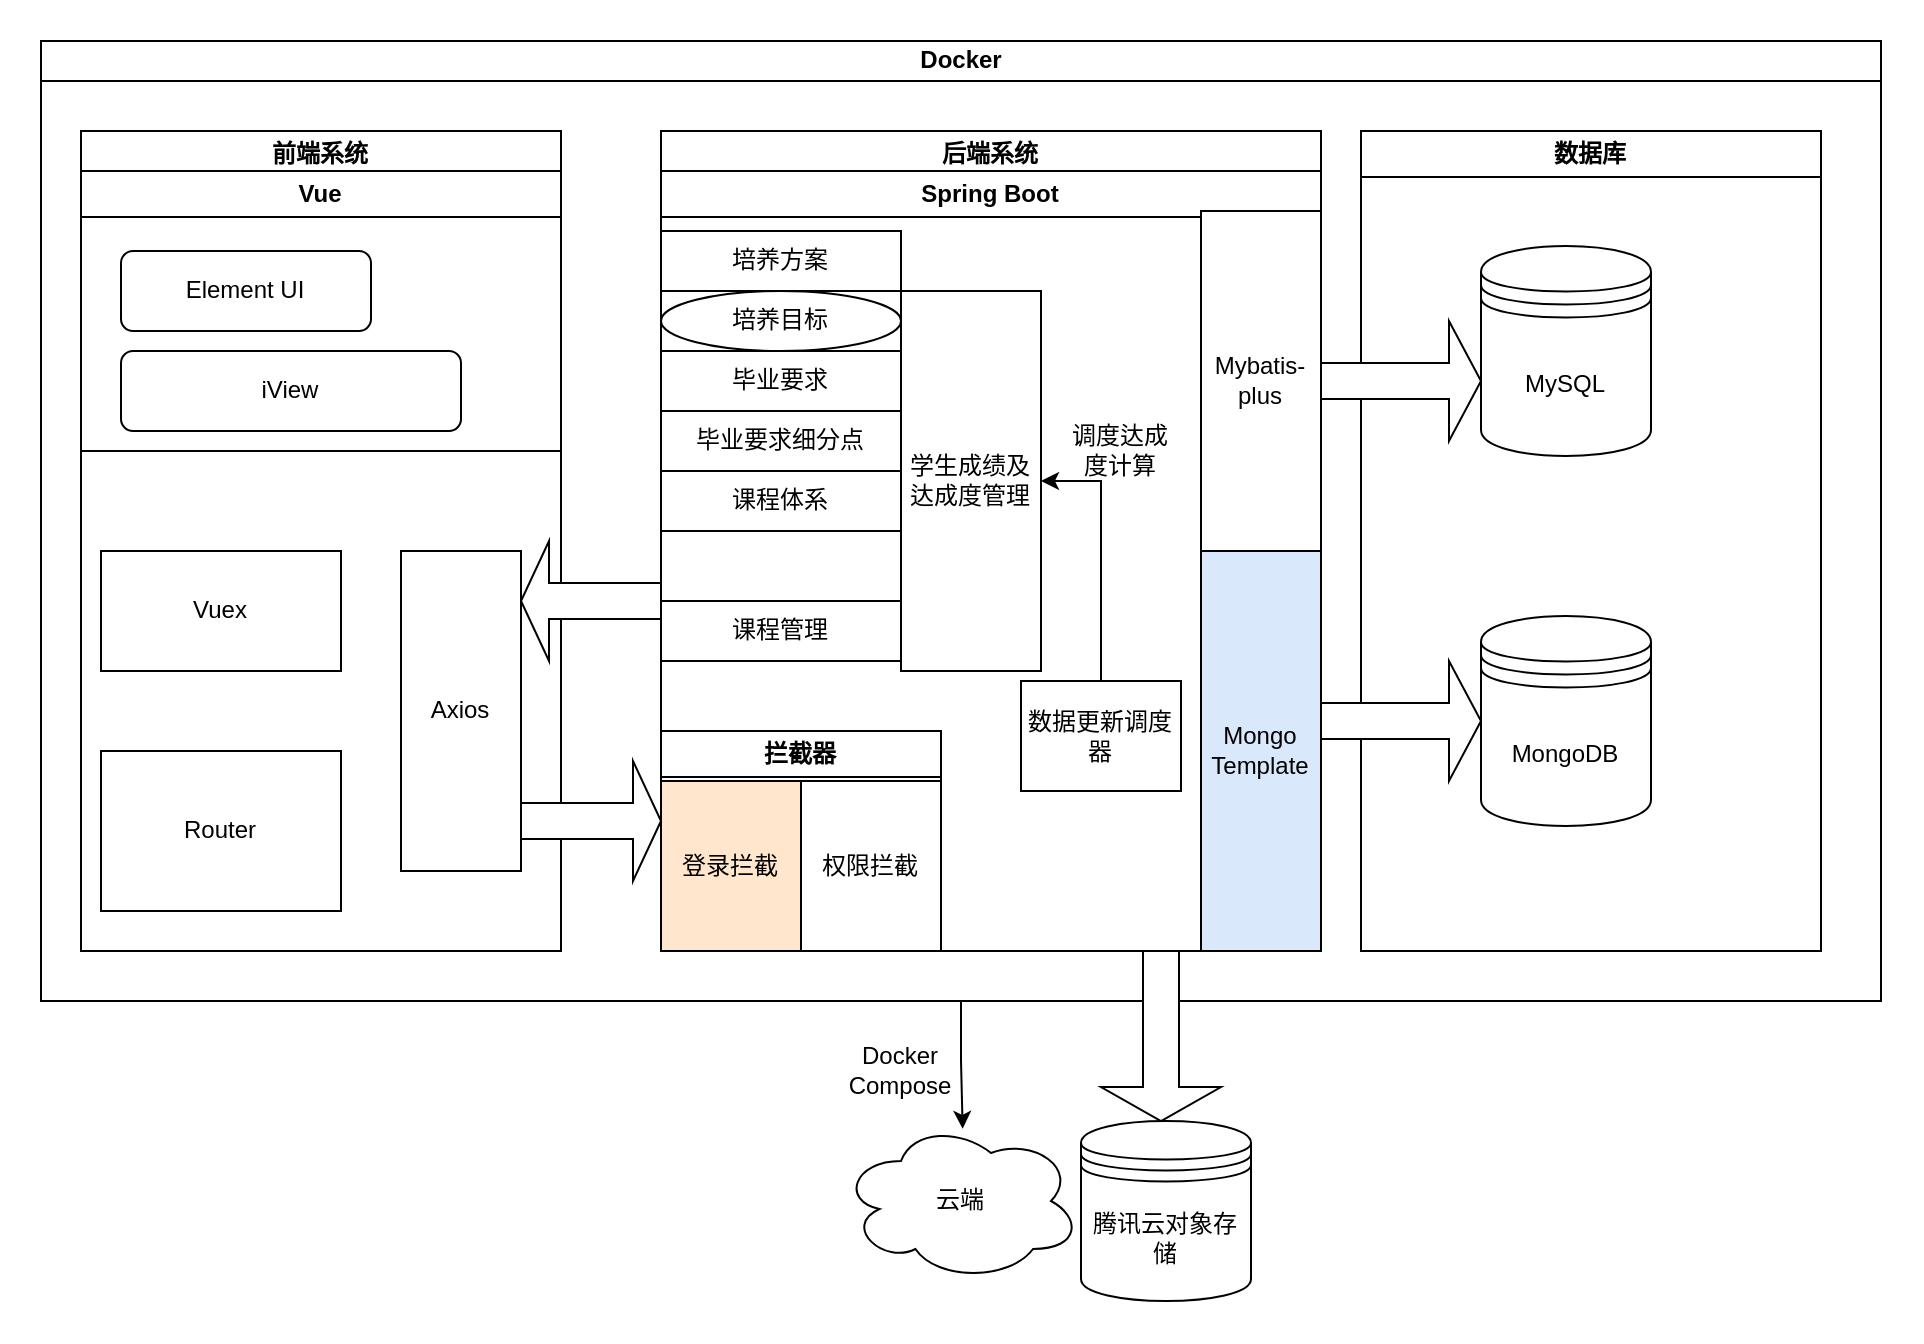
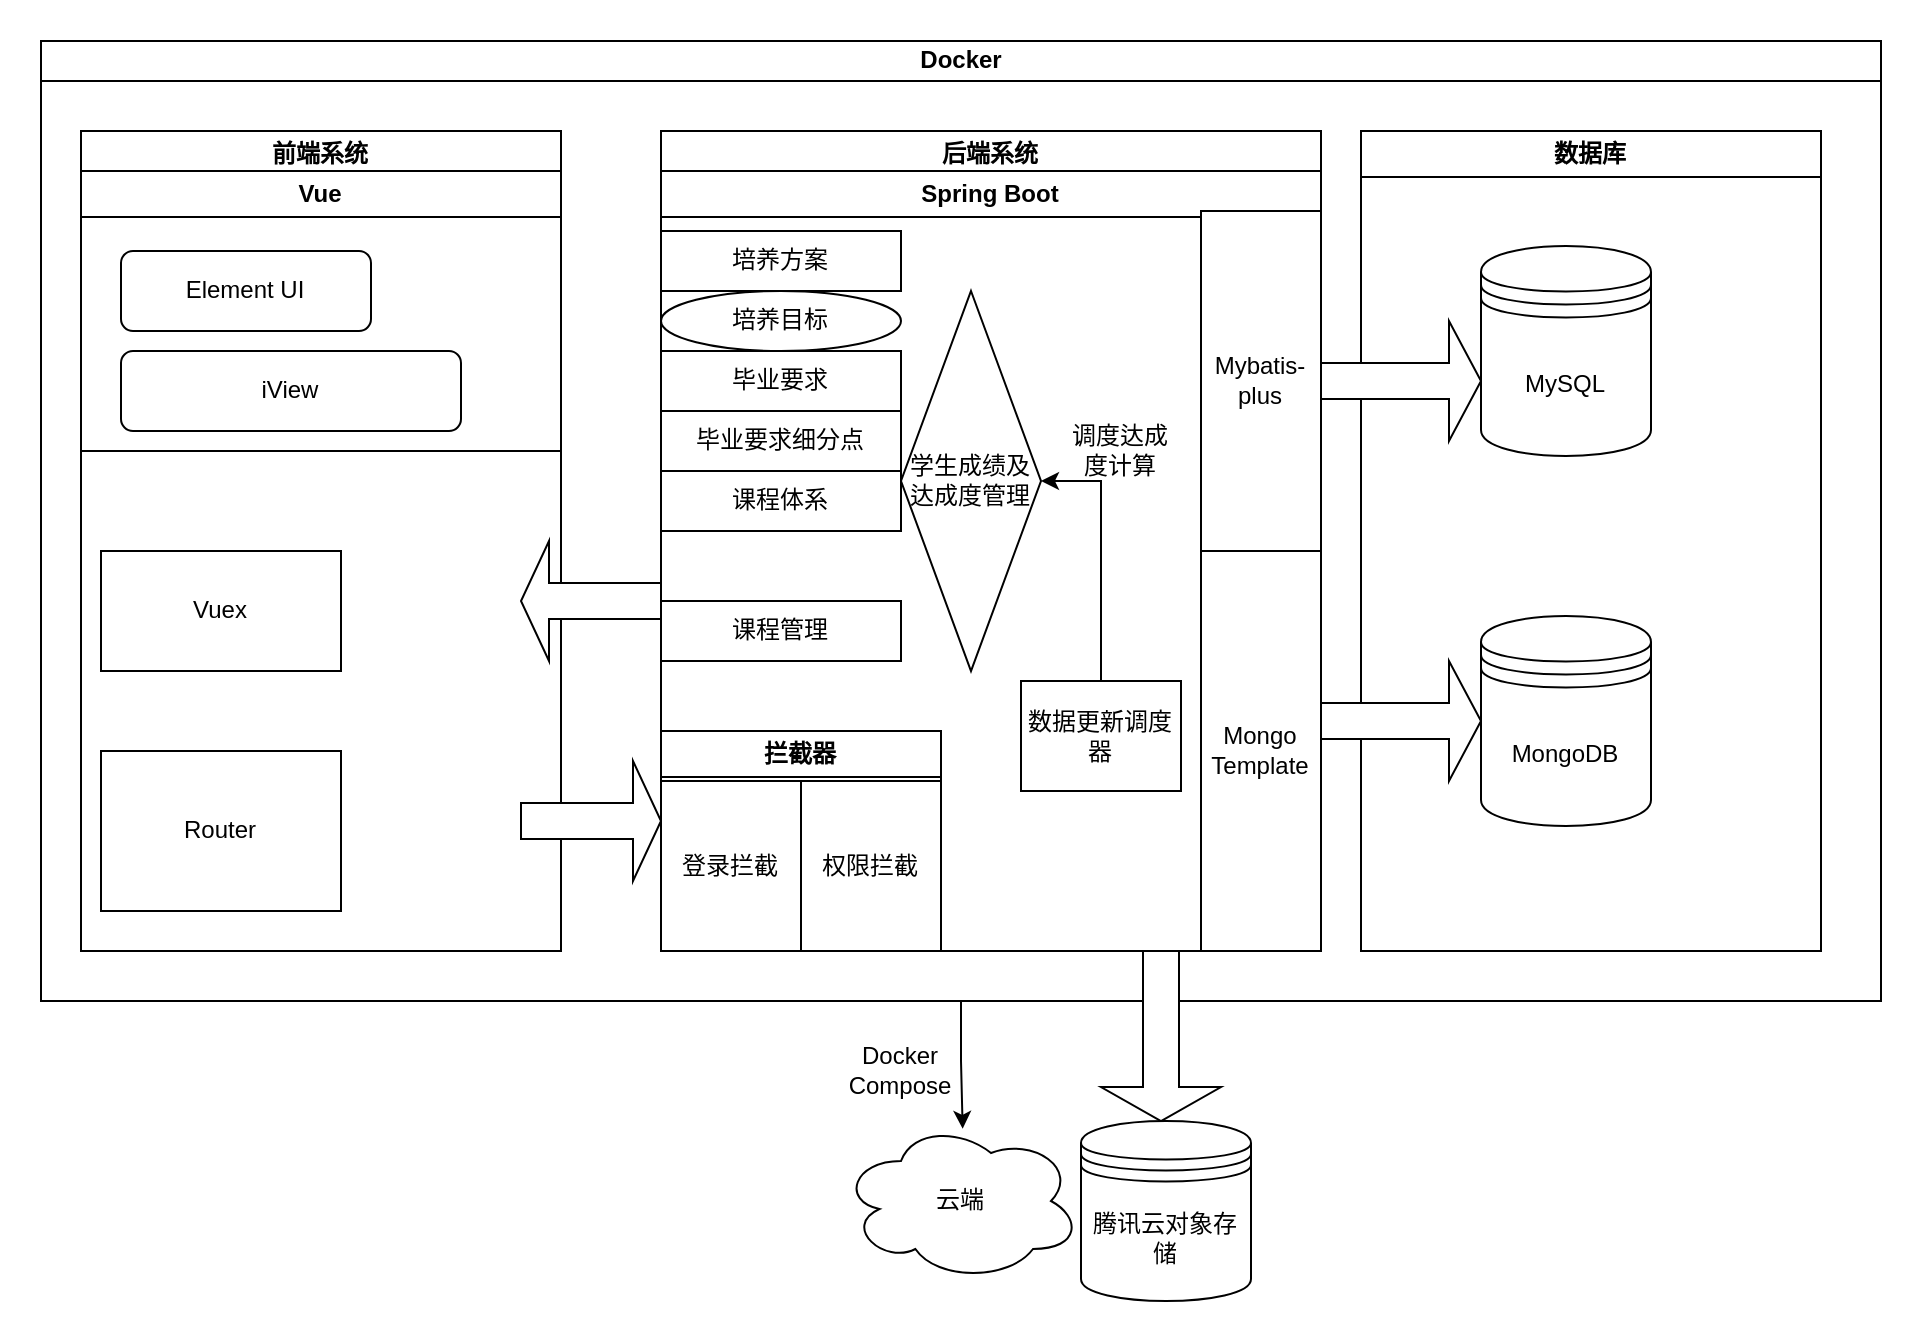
  <mxCell id="0" />
  <mxCell id="1" parent="0" />
  <mxCell id="2" style="edgeStyle=orthogonalEdgeStyle;rounded=0;orthogonalLoop=1;jettySize=auto;html=1;exitX=0.5;exitY=1;exitDx=0;exitDy=0;entryX=0.507;entryY=0.049;entryDx=0;entryDy=0;entryPerimeter=0;" edge="1" parent="1" source="3" target="38"><mxGeometry relative="1" as="geometry" /></mxCell>
  <mxCell id="3" value="Docker" style="swimlane;html=1;startSize=20;horizontal=1;containerType=tree;glass=0;" parent="1" vertex="1"><mxGeometry x="20" y="20" width="920" height="480" as="geometry" /></mxCell>
  <mxCell id="4" value="前端系统" style="swimlane;whiteSpace=wrap;html=1;" parent="3" vertex="1"><mxGeometry x="20" y="45" width="240" height="410" as="geometry" /></mxCell>
  <mxCell id="5" value="Vue" style="swimlane;whiteSpace=wrap;html=1;" parent="4" vertex="1"><mxGeometry y="20" width="240" height="390" as="geometry" /></mxCell>
  <mxCell id="6" value="" style="shape=crossbar;whiteSpace=wrap;html=1;rounded=1;" parent="5" vertex="1"><mxGeometry y="130" width="240" height="20" as="geometry" /></mxCell>
  <mxCell id="7" value="Element UI" style="rounded=1;whiteSpace=wrap;html=1;" parent="5" vertex="1"><mxGeometry x="20" y="40" width="125" height="40" as="geometry" /></mxCell>
  <mxCell id="8" value="iView" style="rounded=1;whiteSpace=wrap;html=1;" parent="5" vertex="1"><mxGeometry x="20" y="90" width="170" height="40" as="geometry" /></mxCell>
  <mxCell id="9" value="Vuex" style="rounded=0;whiteSpace=wrap;html=1;" parent="5" vertex="1"><mxGeometry x="10" y="190" width="120" height="60" as="geometry" /></mxCell>
  <mxCell id="10" value="Router" style="rounded=0;whiteSpace=wrap;html=1;" parent="5" vertex="1"><mxGeometry x="10" y="290" width="120" height="80" as="geometry" /></mxCell>
- <mxCell id="11" value="Axios" style="rounded=0;whiteSpace=wrap;html=1;" parent="5" vertex="1"><mxGeometry x="160" y="190" width="60" height="160" as="geometry" /></mxCell>
  <mxCell id="12" value="后端系统" style="swimlane;whiteSpace=wrap;html=1;" parent="3" vertex="1"><mxGeometry x="310" y="45" width="330" height="410" as="geometry" /></mxCell>
  <mxCell id="13" value="Spring Boot" style="swimlane;whiteSpace=wrap;html=1;" parent="12" vertex="1"><mxGeometry y="20" width="330" height="390" as="geometry" /></mxCell>
  <mxCell id="14" value="拦截器" style="swimlane;whiteSpace=wrap;html=1;" parent="13" vertex="1"><mxGeometry y="280" width="140" height="110" as="geometry" /></mxCell>
- <mxCell id="15" value="登录拦截" style="rounded=0;whiteSpace=wrap;html=1;fillColor=#ffe6cc;" vertex="1" parent="14"><mxGeometry y="25" width="70" height="85" as="geometry" /></mxCell>
+ <mxCell id="15" value="登录拦截" style="rounded=0;whiteSpace=wrap;html=1;" vertex="1" parent="14"><mxGeometry y="25" width="70" height="85" as="geometry" /></mxCell>
  <mxCell id="16" value="权限拦截" style="rounded=0;whiteSpace=wrap;html=1;" vertex="1" parent="14"><mxGeometry x="70" y="25" width="70" height="85" as="geometry" /></mxCell>
  <mxCell id="17" value="培养方案" style="rounded=0;whiteSpace=wrap;html=1;" vertex="1" parent="13"><mxGeometry y="30" width="120" height="30" as="geometry" /></mxCell>
  <mxCell id="18" value="培养目标" style="ellipse;whiteSpace=wrap;html=1;" vertex="1" parent="13"><mxGeometry y="60" width="120" height="30" as="geometry" /></mxCell>
  <mxCell id="19" value="毕业要求" style="rounded=0;whiteSpace=wrap;html=1;" vertex="1" parent="13"><mxGeometry y="90" width="120" height="30" as="geometry" /></mxCell>
  <mxCell id="20" value="毕业要求细分点" style="rounded=0;whiteSpace=wrap;html=1;" vertex="1" parent="13"><mxGeometry y="120" width="120" height="30" as="geometry" /></mxCell>
  <mxCell id="21" value="课程体系" style="rounded=0;whiteSpace=wrap;html=1;" vertex="1" parent="13"><mxGeometry y="150" width="120" height="30" as="geometry" /></mxCell>
  <mxCell id="22" value="课程管理" style="rounded=0;whiteSpace=wrap;html=1;" vertex="1" parent="13"><mxGeometry y="215" width="120" height="30" as="geometry" /></mxCell>
  <mxCell id="23" value="数据更新调度器" style="rounded=0;whiteSpace=wrap;html=1;" vertex="1" parent="13"><mxGeometry x="180" y="255" width="80" height="55" as="geometry" /></mxCell>
  <mxCell id="24" value="调度达成度计算" style="text;html=1;strokeColor=none;fillColor=none;align=center;verticalAlign=middle;whiteSpace=wrap;rounded=0;" vertex="1" parent="13"><mxGeometry x="200" y="125" width="60" height="30" as="geometry" /></mxCell>
  <mxCell id="25" value="Mybatis-plus" style="rounded=0;whiteSpace=wrap;html=1;" vertex="1" parent="13"><mxGeometry x="270" y="20" width="60" height="170" as="geometry" /></mxCell>
- <mxCell id="26" value="Mongo&lt;br&gt;Template" style="rounded=0;whiteSpace=wrap;html=1;fillColor=#dae8fc;" vertex="1" parent="13"><mxGeometry x="270" y="190" width="60" height="200" as="geometry" /></mxCell>
- <mxCell id="27" value="学生成绩及达成度管理" style="rounded=0;whiteSpace=wrap;html=1;" vertex="1" parent="13"><mxGeometry x="120" y="60" width="70" height="190" as="geometry" /></mxCell>
+ <mxCell id="26" value="Mongo&lt;br&gt;Template" style="rounded=0;whiteSpace=wrap;html=1;" vertex="1" parent="13"><mxGeometry x="270" y="190" width="60" height="200" as="geometry" /></mxCell>
+ <mxCell id="27" value="学生成绩及达成度管理" style="rhombus;whiteSpace=wrap;html=1;" vertex="1" parent="13"><mxGeometry x="120" y="60" width="70" height="190" as="geometry" /></mxCell>
  <mxCell id="28" style="edgeStyle=orthogonalEdgeStyle;rounded=0;orthogonalLoop=1;jettySize=auto;html=1;exitX=0.5;exitY=0;exitDx=0;exitDy=0;entryX=1;entryY=0.5;entryDx=0;entryDy=0;" edge="1" parent="13" source="23" target="27"><mxGeometry relative="1" as="geometry"><mxPoint x="255" y="185" as="sourcePoint" /></mxGeometry></mxCell>
  <mxCell id="29" value="" style="shape=singleArrow;whiteSpace=wrap;html=1;" parent="3" vertex="1"><mxGeometry x="240" y="360" width="70" height="60" as="geometry" /></mxCell>
  <mxCell id="30" value="" style="shape=singleArrow;direction=west;whiteSpace=wrap;html=1;" parent="3" vertex="1"><mxGeometry x="240" y="250" width="70" height="60" as="geometry" /></mxCell>
  <mxCell id="31" value="数据库" style="swimlane;whiteSpace=wrap;html=1;startSize=23;" vertex="1" parent="3"><mxGeometry x="660" y="45" width="230" height="410" as="geometry" /></mxCell>
  <mxCell id="32" value="" style="shape=singleArrow;whiteSpace=wrap;html=1;" vertex="1" parent="31"><mxGeometry x="-20" y="95" width="80" height="60" as="geometry" /></mxCell>
  <mxCell id="33" value="MySQL" style="shape=datastore;whiteSpace=wrap;html=1;" vertex="1" parent="31"><mxGeometry x="60" y="57.5" width="85" height="105" as="geometry" /></mxCell>
  <mxCell id="34" value="MongoDB" style="shape=datastore;whiteSpace=wrap;html=1;" vertex="1" parent="31"><mxGeometry x="60" y="242.5" width="85" height="105" as="geometry" /></mxCell>
  <mxCell id="35" value="" style="shape=singleArrow;whiteSpace=wrap;html=1;" vertex="1" parent="31"><mxGeometry x="-20" y="265" width="80" height="60" as="geometry" /></mxCell>
  <mxCell id="36" value="" style="shape=singleArrow;direction=south;whiteSpace=wrap;html=1;" vertex="1" parent="3"><mxGeometry x="530" y="455" width="60" height="85" as="geometry" /></mxCell>
  <mxCell id="37" value="腾讯云对象存储" style="shape=datastore;whiteSpace=wrap;html=1;" vertex="1" parent="1"><mxGeometry x="540" y="560" width="85" height="90" as="geometry" /></mxCell>
  <mxCell id="38" value="云端" style="ellipse;shape=cloud;whiteSpace=wrap;html=1;" vertex="1" parent="1"><mxGeometry x="420" y="560" width="120" height="80" as="geometry" /></mxCell>
  <mxCell id="39" value="Docker Compose" style="text;html=1;strokeColor=none;fillColor=none;align=center;verticalAlign=middle;whiteSpace=wrap;rounded=0;" vertex="1" parent="1"><mxGeometry x="420" y="520" width="60" height="30" as="geometry" /></mxCell>
